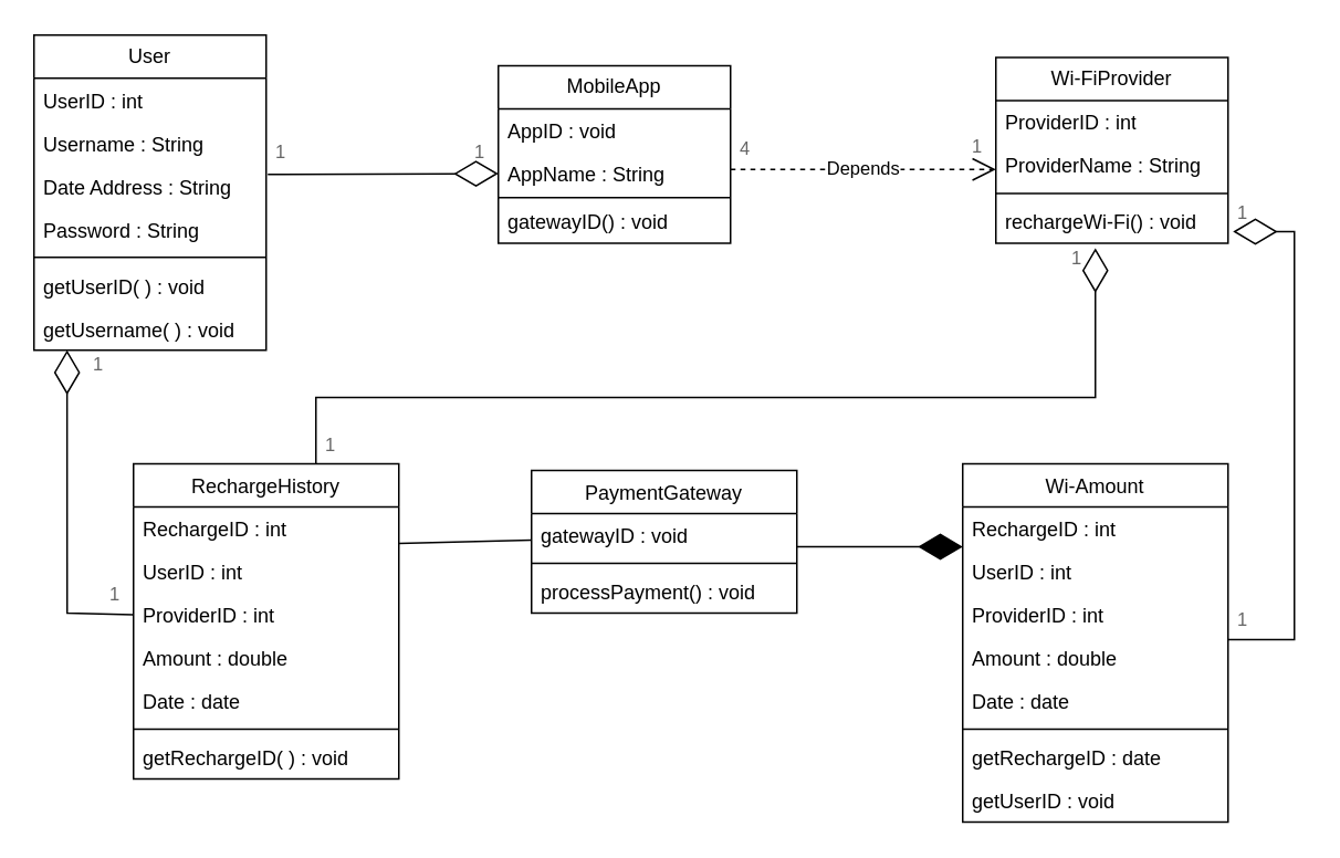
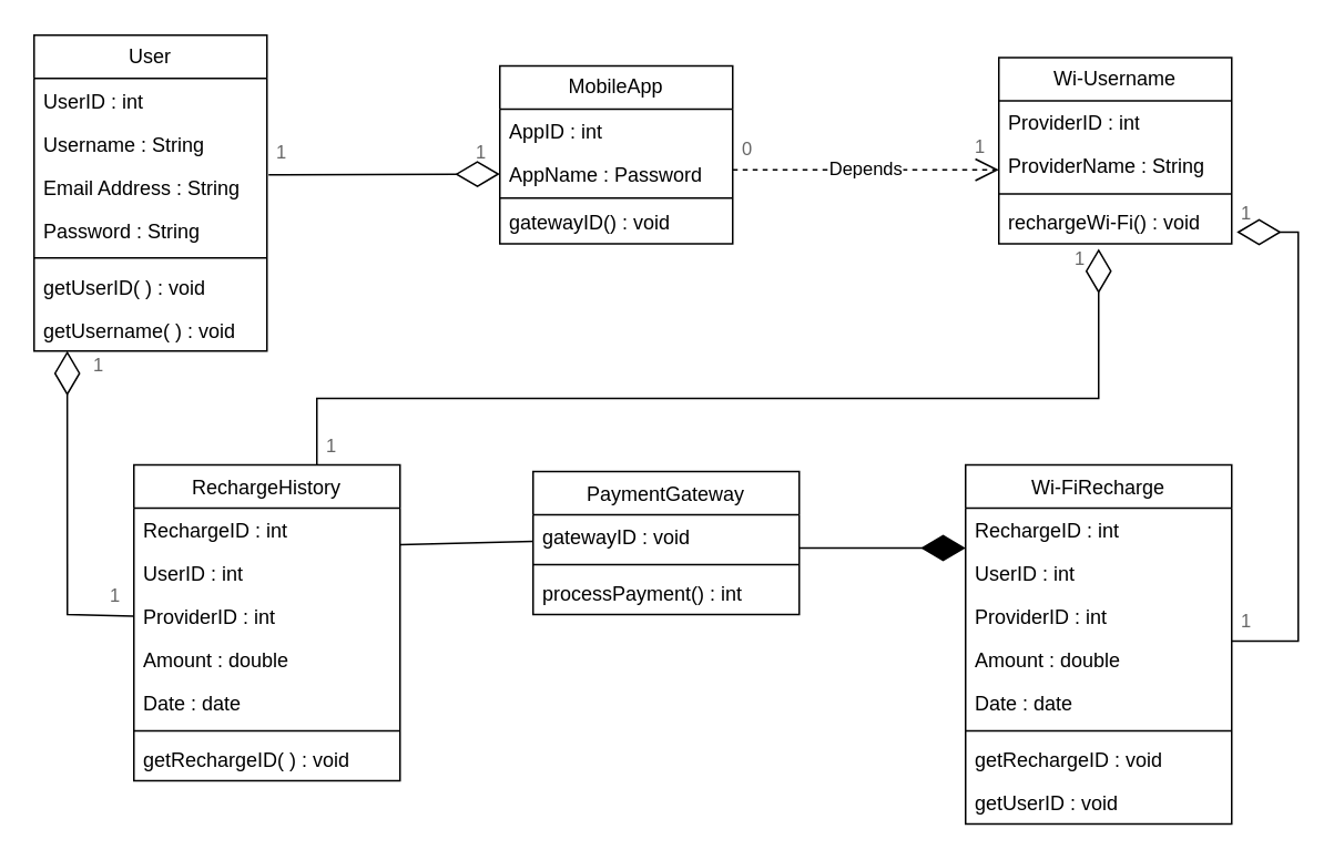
  <mxCell id="0" />
  <mxCell id="1" parent="0" />
  <mxCell id="2" value="RechargeHistory" style="swimlane;fontStyle=0;align=center;verticalAlign=top;childLayout=stackLayout;horizontal=1;startSize=26;horizontalStack=0;resizeParent=1;resizeLast=0;collapsible=1;marginBottom=0;rounded=0;shadow=0;strokeWidth=1;" parent="1" vertex="1"><mxGeometry x="80" y="279" width="160" height="190" as="geometry"><mxRectangle x="130" y="380" width="160" height="26" as="alternateBounds" /></mxGeometry></mxCell>
  <mxCell id="3" value="RechargeID : int" style="text;align=left;verticalAlign=top;spacingLeft=4;spacingRight=4;overflow=hidden;rotatable=0;points=[[0,0.5],[1,0.5]];portConstraint=eastwest;" parent="2" vertex="1"><mxGeometry y="26" width="160" height="26" as="geometry" /></mxCell>
  <mxCell id="4" value="UserID : int" style="text;align=left;verticalAlign=top;spacingLeft=4;spacingRight=4;overflow=hidden;rotatable=0;points=[[0,0.5],[1,0.5]];portConstraint=eastwest;rounded=0;shadow=0;html=0;" parent="2" vertex="1"><mxGeometry y="52" width="160" height="26" as="geometry" /></mxCell>
  <mxCell id="5" value="ProviderID : int" style="text;align=left;verticalAlign=top;spacingLeft=4;spacingRight=4;overflow=hidden;rotatable=0;points=[[0,0.5],[1,0.5]];portConstraint=eastwest;rounded=0;shadow=0;html=0;" vertex="1" parent="2"><mxGeometry y="78" width="160" height="26" as="geometry" /></mxCell>
  <mxCell id="6" value="Amount : double" style="text;align=left;verticalAlign=top;spacingLeft=4;spacingRight=4;overflow=hidden;rotatable=0;points=[[0,0.5],[1,0.5]];portConstraint=eastwest;rounded=0;shadow=0;html=0;" vertex="1" parent="2"><mxGeometry y="104" width="160" height="26" as="geometry" /></mxCell>
  <mxCell id="7" value="Date : date" style="text;align=left;verticalAlign=top;spacingLeft=4;spacingRight=4;overflow=hidden;rotatable=0;points=[[0,0.5],[1,0.5]];portConstraint=eastwest;rounded=0;shadow=0;html=0;" vertex="1" parent="2"><mxGeometry y="130" width="160" height="26" as="geometry" /></mxCell>
  <mxCell id="8" value="" style="line;strokeWidth=1;fillColor=none;align=left;verticalAlign=middle;spacingTop=-1;spacingLeft=3;spacingRight=3;rotatable=0;labelPosition=right;points=[];portConstraint=eastwest;strokeColor=inherit;" vertex="1" parent="2"><mxGeometry y="156" width="160" height="8" as="geometry" /></mxCell>
  <mxCell id="9" value="getRechargeID( ) : void" style="text;align=left;verticalAlign=top;spacingLeft=4;spacingRight=4;overflow=hidden;rotatable=0;points=[[0,0.5],[1,0.5]];portConstraint=eastwest;rounded=0;shadow=0;html=0;" vertex="1" parent="2"><mxGeometry y="164" width="160" height="26" as="geometry" /></mxCell>
  <mxCell id="10" value="PaymentGateway" style="swimlane;fontStyle=0;align=center;verticalAlign=top;childLayout=stackLayout;horizontal=1;startSize=26;horizontalStack=0;resizeParent=1;resizeLast=0;collapsible=1;marginBottom=0;rounded=0;shadow=0;strokeWidth=1;" parent="1" vertex="1"><mxGeometry x="320" y="283" width="160" height="86" as="geometry"><mxRectangle x="340" y="380" width="170" height="26" as="alternateBounds" /></mxGeometry></mxCell>
  <mxCell id="11" value="gatewayID : void&#10;" style="text;align=left;verticalAlign=top;spacingLeft=4;spacingRight=4;overflow=hidden;rotatable=0;points=[[0,0.5],[1,0.5]];portConstraint=eastwest;" parent="10" vertex="1"><mxGeometry y="26" width="160" height="26" as="geometry" /></mxCell>
  <mxCell id="12" value="" style="line;html=1;strokeWidth=1;align=left;verticalAlign=middle;spacingTop=-1;spacingLeft=3;spacingRight=3;rotatable=0;labelPosition=right;points=[];portConstraint=eastwest;" parent="10" vertex="1"><mxGeometry y="52" width="160" height="8" as="geometry" /></mxCell>
- <mxCell id="13" value="processPayment() : void" style="text;align=left;verticalAlign=top;spacingLeft=4;spacingRight=4;overflow=hidden;rotatable=0;points=[[0,0.5],[1,0.5]];portConstraint=eastwest;" vertex="1" parent="10"><mxGeometry y="60" width="160" height="26" as="geometry" /></mxCell>
- <mxCell id="14" value="Wi-Amount" style="swimlane;fontStyle=0;align=center;verticalAlign=top;childLayout=stackLayout;horizontal=1;startSize=26;horizontalStack=0;resizeParent=1;resizeLast=0;collapsible=1;marginBottom=0;rounded=0;shadow=0;strokeWidth=1;" parent="1" vertex="1"><mxGeometry x="580" y="279" width="160" height="216" as="geometry"><mxRectangle x="550" y="140" width="160" height="26" as="alternateBounds" /></mxGeometry></mxCell>
+ <mxCell id="13" value="processPayment() : int" style="text;align=left;verticalAlign=top;spacingLeft=4;spacingRight=4;overflow=hidden;rotatable=0;points=[[0,0.5],[1,0.5]];portConstraint=eastwest;" vertex="1" parent="10"><mxGeometry y="60" width="160" height="26" as="geometry" /></mxCell>
+ <mxCell id="14" value="Wi-FiRecharge" style="swimlane;fontStyle=0;align=center;verticalAlign=top;childLayout=stackLayout;horizontal=1;startSize=26;horizontalStack=0;resizeParent=1;resizeLast=0;collapsible=1;marginBottom=0;rounded=0;shadow=0;strokeWidth=1;" parent="1" vertex="1"><mxGeometry x="580" y="279" width="160" height="216" as="geometry"><mxRectangle x="550" y="140" width="160" height="26" as="alternateBounds" /></mxGeometry></mxCell>
  <mxCell id="15" value="RechargeID : int" style="text;align=left;verticalAlign=top;spacingLeft=4;spacingRight=4;overflow=hidden;rotatable=0;points=[[0,0.5],[1,0.5]];portConstraint=eastwest;" parent="14" vertex="1"><mxGeometry y="26" width="160" height="26" as="geometry" /></mxCell>
  <mxCell id="16" value="UserID : int" style="text;align=left;verticalAlign=top;spacingLeft=4;spacingRight=4;overflow=hidden;rotatable=0;points=[[0,0.5],[1,0.5]];portConstraint=eastwest;rounded=0;shadow=0;html=0;" parent="14" vertex="1"><mxGeometry y="52" width="160" height="26" as="geometry" /></mxCell>
  <mxCell id="17" value="ProviderID : int" style="text;align=left;verticalAlign=top;spacingLeft=4;spacingRight=4;overflow=hidden;rotatable=0;points=[[0,0.5],[1,0.5]];portConstraint=eastwest;rounded=0;shadow=0;html=0;" parent="14" vertex="1"><mxGeometry y="78" width="160" height="26" as="geometry" /></mxCell>
  <mxCell id="18" value="Amount : double" style="text;align=left;verticalAlign=top;spacingLeft=4;spacingRight=4;overflow=hidden;rotatable=0;points=[[0,0.5],[1,0.5]];portConstraint=eastwest;rounded=0;shadow=0;html=0;" parent="14" vertex="1"><mxGeometry y="104" width="160" height="26" as="geometry" /></mxCell>
  <mxCell id="19" value="Date : date" style="text;align=left;verticalAlign=top;spacingLeft=4;spacingRight=4;overflow=hidden;rotatable=0;points=[[0,0.5],[1,0.5]];portConstraint=eastwest;" parent="14" vertex="1"><mxGeometry y="130" width="160" height="26" as="geometry" /></mxCell>
  <mxCell id="20" value="" style="line;html=1;strokeWidth=1;align=left;verticalAlign=middle;spacingTop=-1;spacingLeft=3;spacingRight=3;rotatable=0;labelPosition=right;points=[];portConstraint=eastwest;" parent="14" vertex="1"><mxGeometry y="156" width="160" height="8" as="geometry" /></mxCell>
- <mxCell id="21" value="getRechargeID : date" style="text;align=left;verticalAlign=top;spacingLeft=4;spacingRight=4;overflow=hidden;rotatable=0;points=[[0,0.5],[1,0.5]];portConstraint=eastwest;" vertex="1" parent="14"><mxGeometry y="164" width="160" height="26" as="geometry" /></mxCell>
+ <mxCell id="21" value="getRechargeID : void" style="text;align=left;verticalAlign=top;spacingLeft=4;spacingRight=4;overflow=hidden;rotatable=0;points=[[0,0.5],[1,0.5]];portConstraint=eastwest;" vertex="1" parent="14"><mxGeometry y="164" width="160" height="26" as="geometry" /></mxCell>
  <mxCell id="22" value="getUserID : void" style="text;align=left;verticalAlign=top;spacingLeft=4;spacingRight=4;overflow=hidden;rotatable=0;points=[[0,0.5],[1,0.5]];portConstraint=eastwest;" vertex="1" parent="14"><mxGeometry y="190" width="160" height="26" as="geometry" /></mxCell>
  <mxCell id="23" value="User" style="swimlane;fontStyle=0;childLayout=stackLayout;horizontal=1;startSize=26;fillColor=none;horizontalStack=0;resizeParent=1;resizeParentMax=0;resizeLast=0;collapsible=1;marginBottom=0;whiteSpace=wrap;html=1;" vertex="1" parent="1"><mxGeometry x="20" y="20.5" width="140" height="190" as="geometry" /></mxCell>
  <mxCell id="24" value="UserID : int" style="text;strokeColor=none;fillColor=none;align=left;verticalAlign=top;spacingLeft=4;spacingRight=4;overflow=hidden;rotatable=0;points=[[0,0.5],[1,0.5]];portConstraint=eastwest;whiteSpace=wrap;html=1;" vertex="1" parent="23"><mxGeometry y="26" width="140" height="26" as="geometry" /></mxCell>
  <mxCell id="25" value="Username : String" style="text;strokeColor=none;fillColor=none;align=left;verticalAlign=top;spacingLeft=4;spacingRight=4;overflow=hidden;rotatable=0;points=[[0,0.5],[1,0.5]];portConstraint=eastwest;whiteSpace=wrap;html=1;" vertex="1" parent="23"><mxGeometry y="52" width="140" height="26" as="geometry" /></mxCell>
- <mxCell id="26" value="Date Address : String" style="text;strokeColor=none;fillColor=none;align=left;verticalAlign=top;spacingLeft=4;spacingRight=4;overflow=hidden;rotatable=0;points=[[0,0.5],[1,0.5]];portConstraint=eastwest;whiteSpace=wrap;html=1;" vertex="1" parent="23"><mxGeometry y="78" width="140" height="26" as="geometry" /></mxCell>
+ <mxCell id="26" value="Email Address : String" style="text;strokeColor=none;fillColor=none;align=left;verticalAlign=top;spacingLeft=4;spacingRight=4;overflow=hidden;rotatable=0;points=[[0,0.5],[1,0.5]];portConstraint=eastwest;whiteSpace=wrap;html=1;" vertex="1" parent="23"><mxGeometry y="78" width="140" height="26" as="geometry" /></mxCell>
  <mxCell id="27" value="Password : String" style="text;strokeColor=none;fillColor=none;align=left;verticalAlign=top;spacingLeft=4;spacingRight=4;overflow=hidden;rotatable=0;points=[[0,0.5],[1,0.5]];portConstraint=eastwest;whiteSpace=wrap;html=1;" vertex="1" parent="23"><mxGeometry y="104" width="140" height="26" as="geometry" /></mxCell>
  <mxCell id="28" value="" style="line;strokeWidth=1;fillColor=none;align=left;verticalAlign=middle;spacingTop=-1;spacingLeft=3;spacingRight=3;rotatable=0;labelPosition=right;points=[];portConstraint=eastwest;strokeColor=inherit;" vertex="1" parent="23"><mxGeometry y="130" width="140" height="8" as="geometry" /></mxCell>
  <mxCell id="29" value="getUserID( ) : void" style="text;strokeColor=none;fillColor=none;align=left;verticalAlign=top;spacingLeft=4;spacingRight=4;overflow=hidden;rotatable=0;points=[[0,0.5],[1,0.5]];portConstraint=eastwest;whiteSpace=wrap;html=1;" vertex="1" parent="23"><mxGeometry y="138" width="140" height="26" as="geometry" /></mxCell>
  <mxCell id="30" value="getUsername( ) : void" style="text;strokeColor=none;fillColor=none;align=left;verticalAlign=top;spacingLeft=4;spacingRight=4;overflow=hidden;rotatable=0;points=[[0,0.5],[1,0.5]];portConstraint=eastwest;whiteSpace=wrap;html=1;" vertex="1" parent="23"><mxGeometry y="164" width="140" height="26" as="geometry" /></mxCell>
  <mxCell id="31" value="MobileApp" style="swimlane;fontStyle=0;childLayout=stackLayout;horizontal=1;startSize=26;fillColor=none;horizontalStack=0;resizeParent=1;resizeParentMax=0;resizeLast=0;collapsible=1;marginBottom=0;whiteSpace=wrap;html=1;" vertex="1" parent="1"><mxGeometry x="300" y="39" width="140" height="107" as="geometry" /></mxCell>
- <mxCell id="32" value="AppID : void" style="text;strokeColor=none;fillColor=none;align=left;verticalAlign=top;spacingLeft=4;spacingRight=4;overflow=hidden;rotatable=0;points=[[0,0.5],[1,0.5]];portConstraint=eastwest;whiteSpace=wrap;html=1;" vertex="1" parent="31"><mxGeometry y="26" width="140" height="26" as="geometry" /></mxCell>
- <mxCell id="33" value="AppName : String" style="text;strokeColor=none;fillColor=none;align=left;verticalAlign=top;spacingLeft=4;spacingRight=4;overflow=hidden;rotatable=0;points=[[0,0.5],[1,0.5]];portConstraint=eastwest;whiteSpace=wrap;html=1;" vertex="1" parent="31"><mxGeometry y="52" width="140" height="26" as="geometry" /></mxCell>
+ <mxCell id="32" value="AppID : int" style="text;strokeColor=none;fillColor=none;align=left;verticalAlign=top;spacingLeft=4;spacingRight=4;overflow=hidden;rotatable=0;points=[[0,0.5],[1,0.5]];portConstraint=eastwest;whiteSpace=wrap;html=1;" vertex="1" parent="31"><mxGeometry y="26" width="140" height="26" as="geometry" /></mxCell>
+ <mxCell id="33" value="AppName : Password" style="text;strokeColor=none;fillColor=none;align=left;verticalAlign=top;spacingLeft=4;spacingRight=4;overflow=hidden;rotatable=0;points=[[0,0.5],[1,0.5]];portConstraint=eastwest;whiteSpace=wrap;html=1;" vertex="1" parent="31"><mxGeometry y="52" width="140" height="26" as="geometry" /></mxCell>
  <mxCell id="34" value="" style="line;strokeWidth=1;fillColor=none;align=left;verticalAlign=middle;spacingTop=-1;spacingLeft=3;spacingRight=3;rotatable=0;labelPosition=right;points=[];portConstraint=eastwest;strokeColor=inherit;" vertex="1" parent="31"><mxGeometry y="78" width="140" height="3" as="geometry" /></mxCell>
  <mxCell id="35" value="gatewayID() : void" style="text;strokeColor=none;fillColor=none;align=left;verticalAlign=top;spacingLeft=4;spacingRight=4;overflow=hidden;rotatable=0;points=[[0,0.5],[1,0.5]];portConstraint=eastwest;whiteSpace=wrap;html=1;" vertex="1" parent="31"><mxGeometry y="81" width="140" height="26" as="geometry" /></mxCell>
- <mxCell id="36" value="Wi-FiProvider" style="swimlane;fontStyle=0;childLayout=stackLayout;horizontal=1;startSize=26;fillColor=none;horizontalStack=0;resizeParent=1;resizeParentMax=0;resizeLast=0;collapsible=1;marginBottom=0;whiteSpace=wrap;html=1;" vertex="1" parent="1"><mxGeometry x="600" y="34" width="140" height="112" as="geometry" /></mxCell>
+ <mxCell id="36" value="Wi-Username" style="swimlane;fontStyle=0;childLayout=stackLayout;horizontal=1;startSize=26;fillColor=none;horizontalStack=0;resizeParent=1;resizeParentMax=0;resizeLast=0;collapsible=1;marginBottom=0;whiteSpace=wrap;html=1;" vertex="1" parent="1"><mxGeometry x="600" y="34" width="140" height="112" as="geometry" /></mxCell>
  <mxCell id="37" value="ProviderID : int" style="text;strokeColor=none;fillColor=none;align=left;verticalAlign=top;spacingLeft=4;spacingRight=4;overflow=hidden;rotatable=0;points=[[0,0.5],[1,0.5]];portConstraint=eastwest;whiteSpace=wrap;html=1;" vertex="1" parent="36"><mxGeometry y="26" width="140" height="26" as="geometry" /></mxCell>
  <mxCell id="38" value="ProviderName : String" style="text;strokeColor=none;fillColor=none;align=left;verticalAlign=top;spacingLeft=4;spacingRight=4;overflow=hidden;rotatable=0;points=[[0,0.5],[1,0.5]];portConstraint=eastwest;whiteSpace=wrap;html=1;" vertex="1" parent="36"><mxGeometry y="52" width="140" height="26" as="geometry" /></mxCell>
  <mxCell id="39" value="" style="line;strokeWidth=1;fillColor=none;align=left;verticalAlign=middle;spacingTop=-1;spacingLeft=3;spacingRight=3;rotatable=0;labelPosition=right;points=[];portConstraint=eastwest;strokeColor=inherit;" vertex="1" parent="36"><mxGeometry y="78" width="140" height="8" as="geometry" /></mxCell>
  <mxCell id="40" value="rechargeWi-Fi() : void" style="text;strokeColor=none;fillColor=none;align=left;verticalAlign=top;spacingLeft=4;spacingRight=4;overflow=hidden;rotatable=0;points=[[0,0.5],[1,0.5]];portConstraint=eastwest;whiteSpace=wrap;html=1;" vertex="1" parent="36"><mxGeometry y="86" width="140" height="26" as="geometry" /></mxCell>
  <mxCell id="41" value="" style="endArrow=diamondThin;endFill=0;endSize=24;html=1;rounded=0;entryX=0;entryY=0.5;entryDx=0;entryDy=0;exitX=1.014;exitY=0.827;exitDx=0;exitDy=0;exitPerimeter=0;" edge="1" parent="1" target="33"><mxGeometry width="160" relative="1" as="geometry"><mxPoint x="160.98" y="104.492" as="sourcePoint" /><mxPoint x="300" y="100.502" as="targetPoint" /></mxGeometry></mxCell>
  <mxCell id="42" value="1" style="strokeWidth=1;shadow=0;dashed=0;align=center;html=1;shape=mxgraph.mockup.text.textBox;fontColor=#666666;align=left;fontSize=11;spacingLeft=4;spacingTop=-3;whiteSpace=wrap;strokeColor=none;mainText=;fillColor=none;" vertex="1" parent="1"><mxGeometry x="160" y="82.5" width="20" height="20" as="geometry" /></mxCell>
  <mxCell id="43" value="1" style="strokeWidth=1;shadow=0;dashed=0;align=center;html=1;shape=mxgraph.mockup.text.textBox;fontColor=#666666;align=left;fontSize=11;spacingLeft=4;spacingTop=-3;whiteSpace=wrap;strokeColor=none;mainText=;fillColor=none;" vertex="1" parent="1"><mxGeometry x="280" y="82.5" width="20" height="20" as="geometry" /></mxCell>
  <mxCell id="44" value="Depends" style="endArrow=open;endSize=12;dashed=1;html=1;rounded=0;entryX=0;entryY=0.596;entryDx=0;entryDy=0;entryPerimeter=0;" edge="1" parent="1" target="38"><mxGeometry width="160" relative="1" as="geometry"><mxPoint x="440" y="101.5" as="sourcePoint" /><mxPoint x="600" y="101.5" as="targetPoint" /></mxGeometry></mxCell>
- <mxCell id="45" value="4" style="strokeWidth=1;shadow=0;dashed=0;align=center;html=1;shape=mxgraph.mockup.text.textBox;fontColor=#666666;align=left;fontSize=11;spacingLeft=4;spacingTop=-3;whiteSpace=wrap;strokeColor=none;mainText=;fillColor=none;" vertex="1" parent="1"><mxGeometry x="440" y="80" width="20" height="20" as="geometry" /></mxCell>
+ <mxCell id="45" value="0" style="strokeWidth=1;shadow=0;dashed=0;align=center;html=1;shape=mxgraph.mockup.text.textBox;fontColor=#666666;align=left;fontSize=11;spacingLeft=4;spacingTop=-3;whiteSpace=wrap;strokeColor=none;mainText=;fillColor=none;" vertex="1" parent="1"><mxGeometry x="440" y="80" width="20" height="20" as="geometry" /></mxCell>
  <mxCell id="46" value="1" style="strokeWidth=1;shadow=0;dashed=0;align=center;html=1;shape=mxgraph.mockup.text.textBox;fontColor=#666666;align=left;fontSize=11;spacingLeft=4;spacingTop=-3;whiteSpace=wrap;strokeColor=none;mainText=;fillColor=none;" vertex="1" parent="1"><mxGeometry x="580" y="79" width="20" height="20" as="geometry" /></mxCell>
  <mxCell id="47" value="" style="endArrow=diamondThin;endFill=0;endSize=24;html=1;rounded=0;entryX=0.071;entryY=1.327;entryDx=0;entryDy=0;entryPerimeter=0;exitX=0;exitY=0.5;exitDx=0;exitDy=0;" edge="1" parent="1" source="5"><mxGeometry width="160" relative="1" as="geometry"><mxPoint x="70" y="369" as="sourcePoint" /><mxPoint x="39.94" y="210.502" as="targetPoint" /><Array as="points"><mxPoint x="40" y="369" /></Array></mxGeometry></mxCell>
  <mxCell id="48" value="1" style="strokeWidth=1;shadow=0;dashed=0;align=center;html=1;shape=mxgraph.mockup.text.textBox;fontColor=#666666;align=left;fontSize=11;spacingLeft=4;spacingTop=-3;whiteSpace=wrap;strokeColor=none;mainText=;fillColor=none;" vertex="1" parent="1"><mxGeometry x="50" y="210.5" width="20" height="20" as="geometry" /></mxCell>
  <mxCell id="49" value="1" style="strokeWidth=1;shadow=0;dashed=0;align=center;html=1;shape=mxgraph.mockup.text.textBox;fontColor=#666666;align=left;fontSize=11;spacingLeft=4;spacingTop=-3;whiteSpace=wrap;strokeColor=none;mainText=;fillColor=none;" vertex="1" parent="1"><mxGeometry x="60" y="349" width="20" height="20" as="geometry" /></mxCell>
  <mxCell id="50" value="" style="endArrow=diamondThin;endFill=0;endSize=24;html=1;rounded=0;" edge="1" parent="1"><mxGeometry width="160" relative="1" as="geometry"><mxPoint x="740" y="385" as="sourcePoint" /><mxPoint x="743" y="139" as="targetPoint" /><Array as="points"><mxPoint x="780" y="385" /><mxPoint x="780" y="139" /></Array></mxGeometry></mxCell>
  <mxCell id="51" value="1" style="strokeWidth=1;shadow=0;dashed=0;align=center;html=1;shape=mxgraph.mockup.text.textBox;fontColor=#666666;align=left;fontSize=11;spacingLeft=4;spacingTop=-3;whiteSpace=wrap;strokeColor=none;mainText=;fillColor=none;" vertex="1" parent="1"><mxGeometry x="740" y="364" width="20" height="20" as="geometry" /></mxCell>
  <mxCell id="52" value="1" style="strokeWidth=1;shadow=0;dashed=0;align=center;html=1;shape=mxgraph.mockup.text.textBox;fontColor=#666666;align=left;fontSize=11;spacingLeft=4;spacingTop=-3;whiteSpace=wrap;strokeColor=none;mainText=;fillColor=none;" vertex="1" parent="1"><mxGeometry x="740" y="119" width="20" height="20" as="geometry" /></mxCell>
  <mxCell id="53" value="" style="endArrow=diamondThin;endFill=1;endSize=24;html=1;rounded=0;" edge="1" parent="1"><mxGeometry width="160" relative="1" as="geometry"><mxPoint x="480" y="329" as="sourcePoint" /><mxPoint x="580" y="329" as="targetPoint" /></mxGeometry></mxCell>
  <mxCell id="54" value="" style="endArrow=diamondThin;endFill=0;endSize=24;html=1;rounded=0;exitX=0;exitY=1;exitDx=0;exitDy=0;exitPerimeter=0;" edge="1" parent="1" source="55"><mxGeometry width="160" relative="1" as="geometry"><mxPoint x="220.49" y="210.992" as="sourcePoint" /><mxPoint x="660" y="149" as="targetPoint" /><Array as="points"><mxPoint x="190" y="239" /><mxPoint x="660" y="239" /></Array></mxGeometry></mxCell>
  <mxCell id="55" value="1" style="strokeWidth=1;shadow=0;dashed=0;align=center;html=1;shape=mxgraph.mockup.text.textBox;fontColor=#666666;align=left;fontSize=11;spacingLeft=4;spacingTop=-3;whiteSpace=wrap;strokeColor=none;mainText=;fillColor=none;" vertex="1" parent="1"><mxGeometry x="190" y="259" width="20" height="20" as="geometry" /></mxCell>
  <mxCell id="56" value="1" style="strokeWidth=1;shadow=0;dashed=0;align=center;html=1;shape=mxgraph.mockup.text.textBox;fontColor=#666666;align=left;fontSize=11;spacingLeft=4;spacingTop=-3;whiteSpace=wrap;strokeColor=none;mainText=;fillColor=none;" vertex="1" parent="1"><mxGeometry x="640" y="146" width="20" height="20" as="geometry" /></mxCell>
  <mxCell id="57" value="" style="endArrow=none;html=1;rounded=0;exitX=1.025;exitY=0;exitDx=0;exitDy=0;exitPerimeter=0;" edge="1" parent="1"><mxGeometry width="50" height="50" relative="1" as="geometry"><mxPoint x="240" y="327" as="sourcePoint" /><mxPoint x="320" y="325" as="targetPoint" /></mxGeometry></mxCell>
